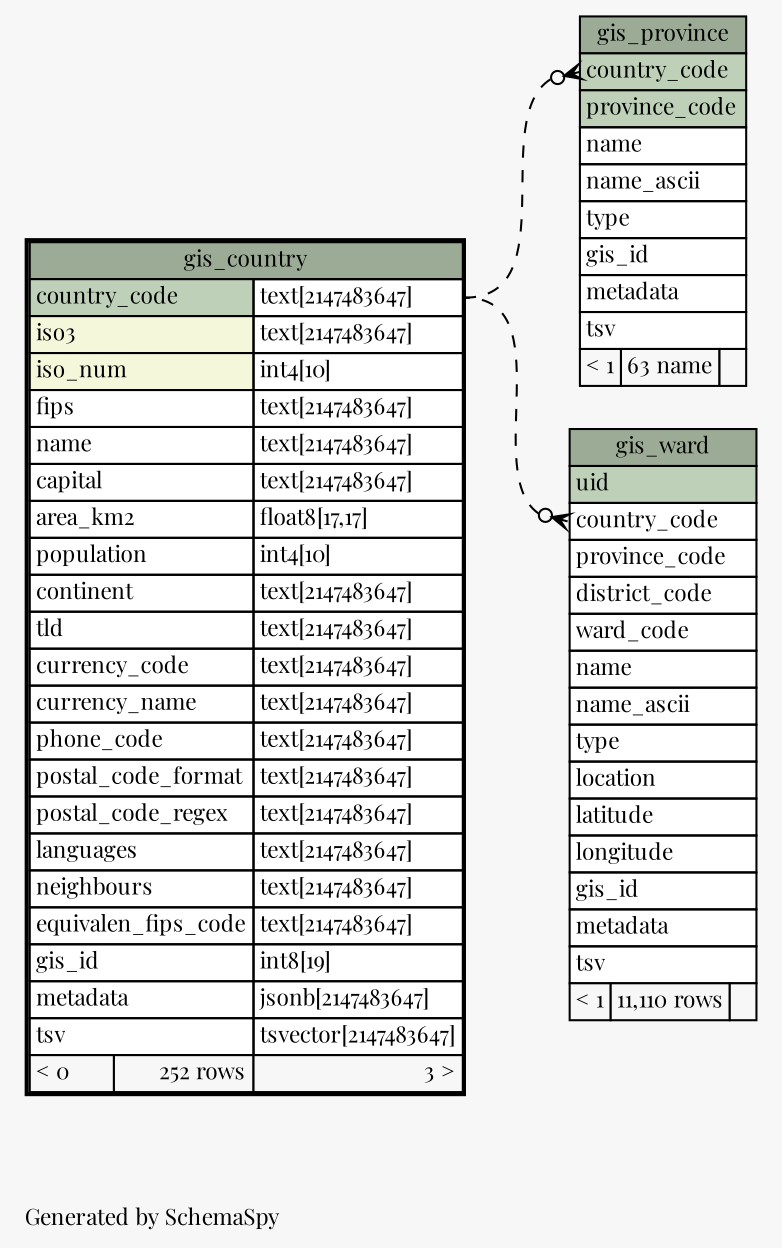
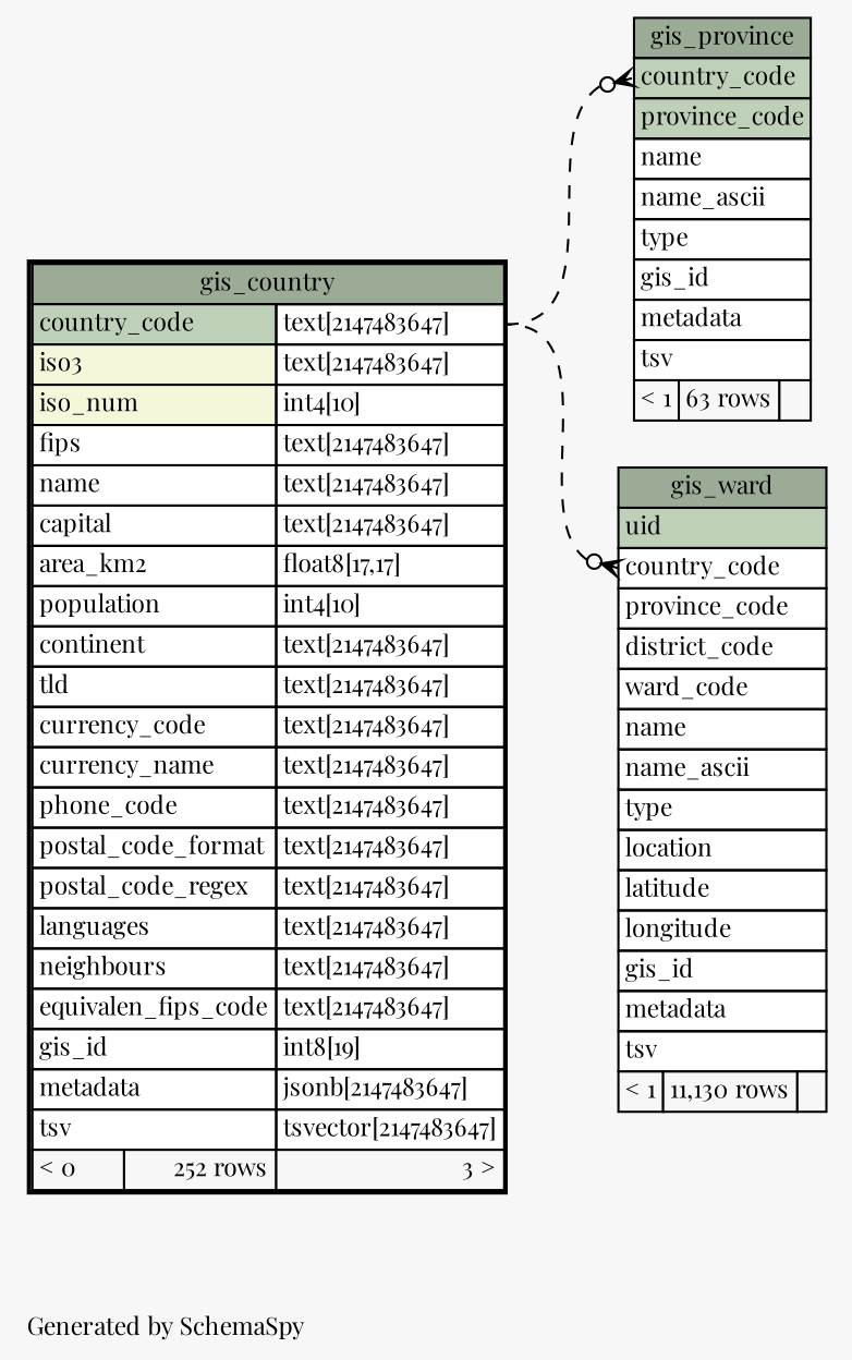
  digraph {
    bgcolor="#f7f7f7"
    fontname="Playfair Display"
    fontsize=11
    label="\nGenerated by SchemaSpy"
    labeljust=l
    nodesep=0.18
    rankdir=RL
    ranksep=0.46
    node [fontname="Playfair Display" fontsize=11 shape=plaintext]
    edge [arrowhead=none arrowsize=0.8 arrowtail=crowodot dir=back fontname="Playfair Display" headport="country_code.type:e" style=dashed tailport="country_code:w"]
    n1 [label=<     <TABLE BORDER="2" CELLBORDER="1" CELLSPACING="0" BGCOLOR="#ffffff">       <TR><TD COLSPAN="3" BGCOLOR="#9bab96" ALIGN="CENTER">gis_country</TD></TR>       <TR><TD PORT="country_code" COLSPAN="2" BGCOLOR="#bed1b8" ALIGN="LEFT">country_code</TD><TD PORT="country_code.type" ALIGN="LEFT">text[2147483647]</TD></TR>       <TR><TD PORT="iso3" COLSPAN="2" BGCOLOR="#f4f7da" ALIGN="LEFT">iso3</TD><TD PORT="iso3.type" ALIGN="LEFT">text[2147483647]</TD></TR>       <TR><TD PORT="iso_num" COLSPAN="2" BGCOLOR="#f4f7da" ALIGN="LEFT">iso_num</TD><TD PORT="iso_num.type" ALIGN="LEFT">int4[10]</TD></TR>       <TR><TD PORT="fips" COLSPAN="2" ALIGN="LEFT">fips</TD><TD PORT="fips.type" ALIGN="LEFT">text[2147483647]</TD></TR>       <TR><TD PORT="name" COLSPAN="2" ALIGN="LEFT">name</TD><TD PORT="name.type" ALIGN="LEFT">text[2147483647]</TD></TR>       <TR><TD PORT="capital" COLSPAN="2" ALIGN="LEFT">capital</TD><TD PORT="capital.type" ALIGN="LEFT">text[2147483647]</TD></TR>       <TR><TD PORT="area_km2" COLSPAN="2" ALIGN="LEFT">area_km2</TD><TD PORT="area_km2.type" ALIGN="LEFT">float8[17,17]</TD></TR>       <TR><TD PORT="population" COLSPAN="2" ALIGN="LEFT">population</TD><TD PORT="population.type" ALIGN="LEFT">int4[10]</TD></TR>       <TR><TD PORT="continent" COLSPAN="2" ALIGN="LEFT">continent</TD><TD PORT="continent.type" ALIGN="LEFT">text[2147483647]</TD></TR>       <TR><TD PORT="tld" COLSPAN="2" ALIGN="LEFT">tld</TD><TD PORT="tld.type" ALIGN="LEFT">text[2147483647]</TD></TR>       <TR><TD PORT="currency_code" COLSPAN="2" ALIGN="LEFT">currency_code</TD><TD PORT="currency_code.type" ALIGN="LEFT">text[2147483647]</TD></TR>       <TR><TD PORT="currency_name" COLSPAN="2" ALIGN="LEFT">currency_name</TD><TD PORT="currency_name.type" ALIGN="LEFT">text[2147483647]</TD></TR>       <TR><TD PORT="phone_code" COLSPAN="2" ALIGN="LEFT">phone_code</TD><TD PORT="phone_code.type" ALIGN="LEFT">text[2147483647]</TD></TR>       <TR><TD PORT="postal_code_format" COLSPAN="2" ALIGN="LEFT">postal_code_format</TD><TD PORT="postal_code_format.type" ALIGN="LEFT">text[2147483647]</TD></TR>       <TR><TD PORT="postal_code_regex" COLSPAN="2" ALIGN="LEFT">postal_code_regex</TD><TD PORT="postal_code_regex.type" ALIGN="LEFT">text[2147483647]</TD></TR>       <TR><TD PORT="languages" COLSPAN="2" ALIGN="LEFT">languages</TD><TD PORT="languages.type" ALIGN="LEFT">text[2147483647]</TD></TR>       <TR><TD PORT="neighbours" COLSPAN="2" ALIGN="LEFT">neighbours</TD><TD PORT="neighbours.type" ALIGN="LEFT">text[2147483647]</TD></TR>       <TR><TD PORT="equivalen_fips_code" COLSPAN="2" ALIGN="LEFT">equivalen_fips_code</TD><TD PORT="equivalen_fips_code.type" ALIGN="LEFT">text[2147483647]</TD></TR>       <TR><TD PORT="gis_id" COLSPAN="2" ALIGN="LEFT">gis_id</TD><TD PORT="gis_id.type" ALIGN="LEFT">int8[19]</TD></TR>       <TR><TD PORT="metadata" COLSPAN="2" ALIGN="LEFT">metadata</TD><TD PORT="metadata.type" ALIGN="LEFT">jsonb[2147483647]</TD></TR>       <TR><TD PORT="tsv" COLSPAN="2" ALIGN="LEFT">tsv</TD><TD PORT="tsv.type" ALIGN="LEFT">tsvector[2147483647]</TD></TR>       <TR><TD ALIGN="LEFT" BGCOLOR="#f7f7f7">&lt; 0</TD><TD ALIGN="RIGHT" BGCOLOR="#f7f7f7">252 rows</TD><TD ALIGN="RIGHT" BGCOLOR="#f7f7f7">3 &gt;</TD></TR>     </TABLE>>]
-   n2 [label=<     <TABLE BORDER="0" CELLBORDER="1" CELLSPACING="0" BGCOLOR="#ffffff">       <TR><TD COLSPAN="3" BGCOLOR="#9bab96" ALIGN="CENTER">gis_province</TD></TR>       <TR><TD PORT="country_code" COLSPAN="3" BGCOLOR="#bed1b8" ALIGN="LEFT">country_code</TD></TR>       <TR><TD PORT="province_code" COLSPAN="3" BGCOLOR="#bed1b8" ALIGN="LEFT">province_code</TD></TR>       <TR><TD PORT="name" COLSPAN="3" ALIGN="LEFT">name</TD></TR>       <TR><TD PORT="name_ascii" COLSPAN="3" ALIGN="LEFT">name_ascii</TD></TR>       <TR><TD PORT="type" COLSPAN="3" ALIGN="LEFT">type</TD></TR>       <TR><TD PORT="gis_id" COLSPAN="3" ALIGN="LEFT">gis_id</TD></TR>       <TR><TD PORT="metadata" COLSPAN="3" ALIGN="LEFT">metadata</TD></TR>       <TR><TD PORT="tsv" COLSPAN="3" ALIGN="LEFT">tsv</TD></TR>       <TR><TD ALIGN="LEFT" BGCOLOR="#f7f7f7">&lt; 1</TD><TD ALIGN="RIGHT" BGCOLOR="#f7f7f7">63 name</TD><TD ALIGN="RIGHT" BGCOLOR="#f7f7f7">  </TD></TR>     </TABLE>>]
-   n3 [label=<     <TABLE BORDER="0" CELLBORDER="1" CELLSPACING="0" BGCOLOR="#ffffff">       <TR><TD COLSPAN="3" BGCOLOR="#9bab96" ALIGN="CENTER">gis_ward</TD></TR>       <TR><TD PORT="uid" COLSPAN="3" BGCOLOR="#bed1b8" ALIGN="LEFT">uid</TD></TR>       <TR><TD PORT="country_code" COLSPAN="3" ALIGN="LEFT">country_code</TD></TR>       <TR><TD PORT="province_code" COLSPAN="3" ALIGN="LEFT">province_code</TD></TR>       <TR><TD PORT="district_code" COLSPAN="3" ALIGN="LEFT">district_code</TD></TR>       <TR><TD PORT="ward_code" COLSPAN="3" ALIGN="LEFT">ward_code</TD></TR>       <TR><TD PORT="name" COLSPAN="3" ALIGN="LEFT">name</TD></TR>       <TR><TD PORT="name_ascii" COLSPAN="3" ALIGN="LEFT">name_ascii</TD></TR>       <TR><TD PORT="type" COLSPAN="3" ALIGN="LEFT">type</TD></TR>       <TR><TD PORT="location" COLSPAN="3" ALIGN="LEFT">location</TD></TR>       <TR><TD PORT="latitude" COLSPAN="3" ALIGN="LEFT">latitude</TD></TR>       <TR><TD PORT="longitude" COLSPAN="3" ALIGN="LEFT">longitude</TD></TR>       <TR><TD PORT="gis_id" COLSPAN="3" ALIGN="LEFT">gis_id</TD></TR>       <TR><TD PORT="metadata" COLSPAN="3" ALIGN="LEFT">metadata</TD></TR>       <TR><TD PORT="tsv" COLSPAN="3" ALIGN="LEFT">tsv</TD></TR>       <TR><TD ALIGN="LEFT" BGCOLOR="#f7f7f7">&lt; 1</TD><TD ALIGN="RIGHT" BGCOLOR="#f7f7f7">11,110 rows</TD><TD ALIGN="RIGHT" BGCOLOR="#f7f7f7">  </TD></TR>     </TABLE>>]
+   n2 [label=<     <TABLE BORDER="0" CELLBORDER="1" CELLSPACING="0" BGCOLOR="#ffffff">       <TR><TD COLSPAN="3" BGCOLOR="#9bab96" ALIGN="CENTER">gis_province</TD></TR>       <TR><TD PORT="country_code" COLSPAN="3" BGCOLOR="#bed1b8" ALIGN="LEFT">country_code</TD></TR>       <TR><TD PORT="province_code" COLSPAN="3" BGCOLOR="#bed1b8" ALIGN="LEFT">province_code</TD></TR>       <TR><TD PORT="name" COLSPAN="3" ALIGN="LEFT">name</TD></TR>       <TR><TD PORT="name_ascii" COLSPAN="3" ALIGN="LEFT">name_ascii</TD></TR>       <TR><TD PORT="type" COLSPAN="3" ALIGN="LEFT">type</TD></TR>       <TR><TD PORT="gis_id" COLSPAN="3" ALIGN="LEFT">gis_id</TD></TR>       <TR><TD PORT="metadata" COLSPAN="3" ALIGN="LEFT">metadata</TD></TR>       <TR><TD PORT="tsv" COLSPAN="3" ALIGN="LEFT">tsv</TD></TR>       <TR><TD ALIGN="LEFT" BGCOLOR="#f7f7f7">&lt; 1</TD><TD ALIGN="RIGHT" BGCOLOR="#f7f7f7">63 rows</TD><TD ALIGN="RIGHT" BGCOLOR="#f7f7f7">  </TD></TR>     </TABLE>>]
+   n3 [label=<     <TABLE BORDER="0" CELLBORDER="1" CELLSPACING="0" BGCOLOR="#ffffff">       <TR><TD COLSPAN="3" BGCOLOR="#9bab96" ALIGN="CENTER">gis_ward</TD></TR>       <TR><TD PORT="uid" COLSPAN="3" BGCOLOR="#bed1b8" ALIGN="LEFT">uid</TD></TR>       <TR><TD PORT="country_code" COLSPAN="3" ALIGN="LEFT">country_code</TD></TR>       <TR><TD PORT="province_code" COLSPAN="3" ALIGN="LEFT">province_code</TD></TR>       <TR><TD PORT="district_code" COLSPAN="3" ALIGN="LEFT">district_code</TD></TR>       <TR><TD PORT="ward_code" COLSPAN="3" ALIGN="LEFT">ward_code</TD></TR>       <TR><TD PORT="name" COLSPAN="3" ALIGN="LEFT">name</TD></TR>       <TR><TD PORT="name_ascii" COLSPAN="3" ALIGN="LEFT">name_ascii</TD></TR>       <TR><TD PORT="type" COLSPAN="3" ALIGN="LEFT">type</TD></TR>       <TR><TD PORT="location" COLSPAN="3" ALIGN="LEFT">location</TD></TR>       <TR><TD PORT="latitude" COLSPAN="3" ALIGN="LEFT">latitude</TD></TR>       <TR><TD PORT="longitude" COLSPAN="3" ALIGN="LEFT">longitude</TD></TR>       <TR><TD PORT="gis_id" COLSPAN="3" ALIGN="LEFT">gis_id</TD></TR>       <TR><TD PORT="metadata" COLSPAN="3" ALIGN="LEFT">metadata</TD></TR>       <TR><TD PORT="tsv" COLSPAN="3" ALIGN="LEFT">tsv</TD></TR>       <TR><TD ALIGN="LEFT" BGCOLOR="#f7f7f7">&lt; 1</TD><TD ALIGN="RIGHT" BGCOLOR="#f7f7f7">11,130 rows</TD><TD ALIGN="RIGHT" BGCOLOR="#f7f7f7">  </TD></TR>     </TABLE>>]
    n2 -> n1
    n3 -> n1
  }
